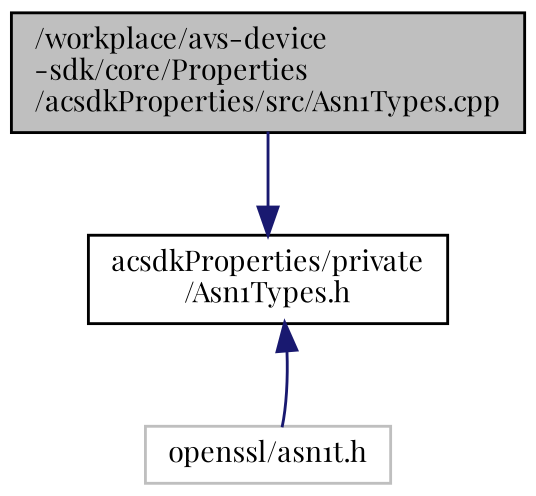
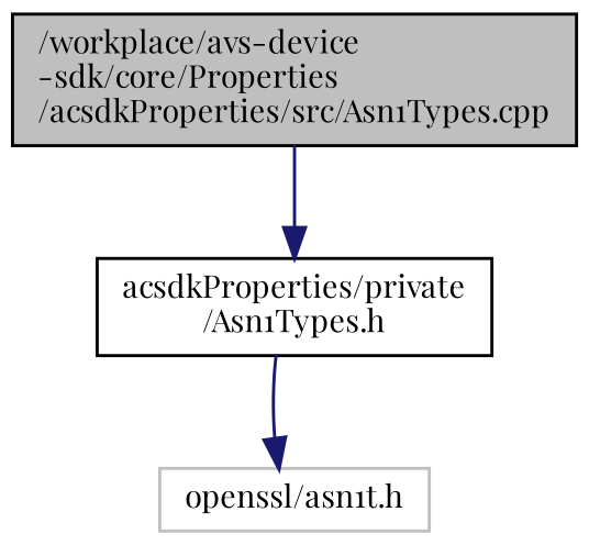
  digraph {
    fontname="Playfair Display"
    node [color=black fillcolor=white fontname="Playfair Display" fontsize=10 shape=record style=filled]
    edge [color=midnightblue fontname="Playfair Display" fontsize=10 labelfontname=Helvetica labelfontsize=10 style=solid]
    n1 [fillcolor=grey75 fontcolor=black height=0.2 label="/workplace/avs-device\l-sdk/core/Properties\l/acsdkProperties/src/Asn1Types.cpp" width=0.4]
    n2 [height=0.2 label="acsdkProperties/private\l/Asn1Types.h" width=0.4]
    n3 [color=grey75 height=0.2 label="openssl/asn1t.h" width=0.4]
    n1 -> n2
-   n3 -> n2
+   n2 -> n3
  }
